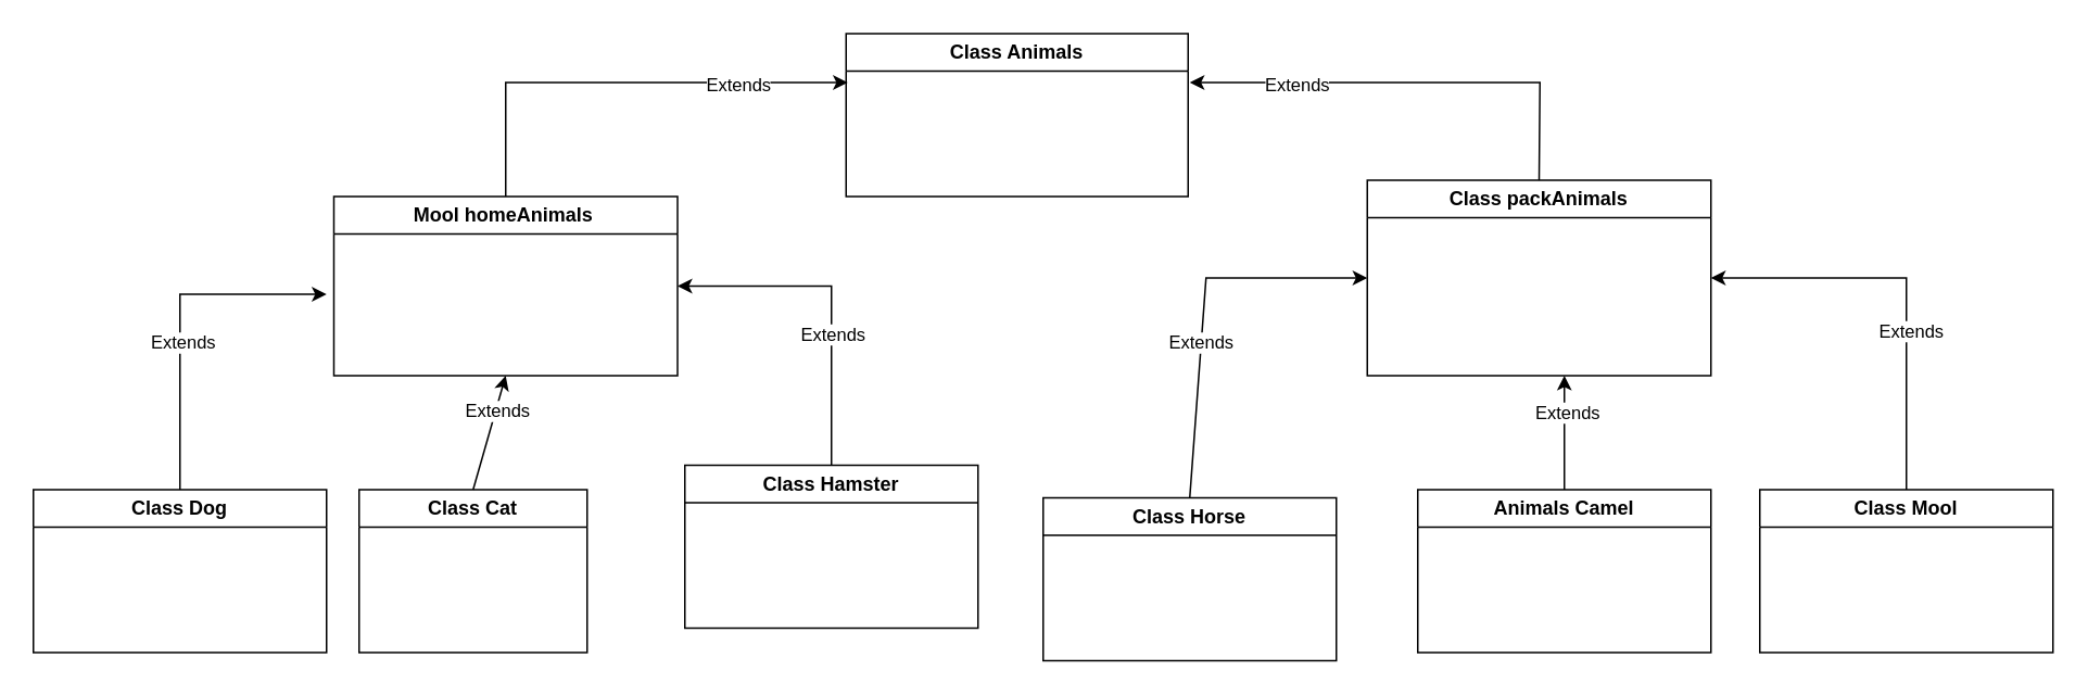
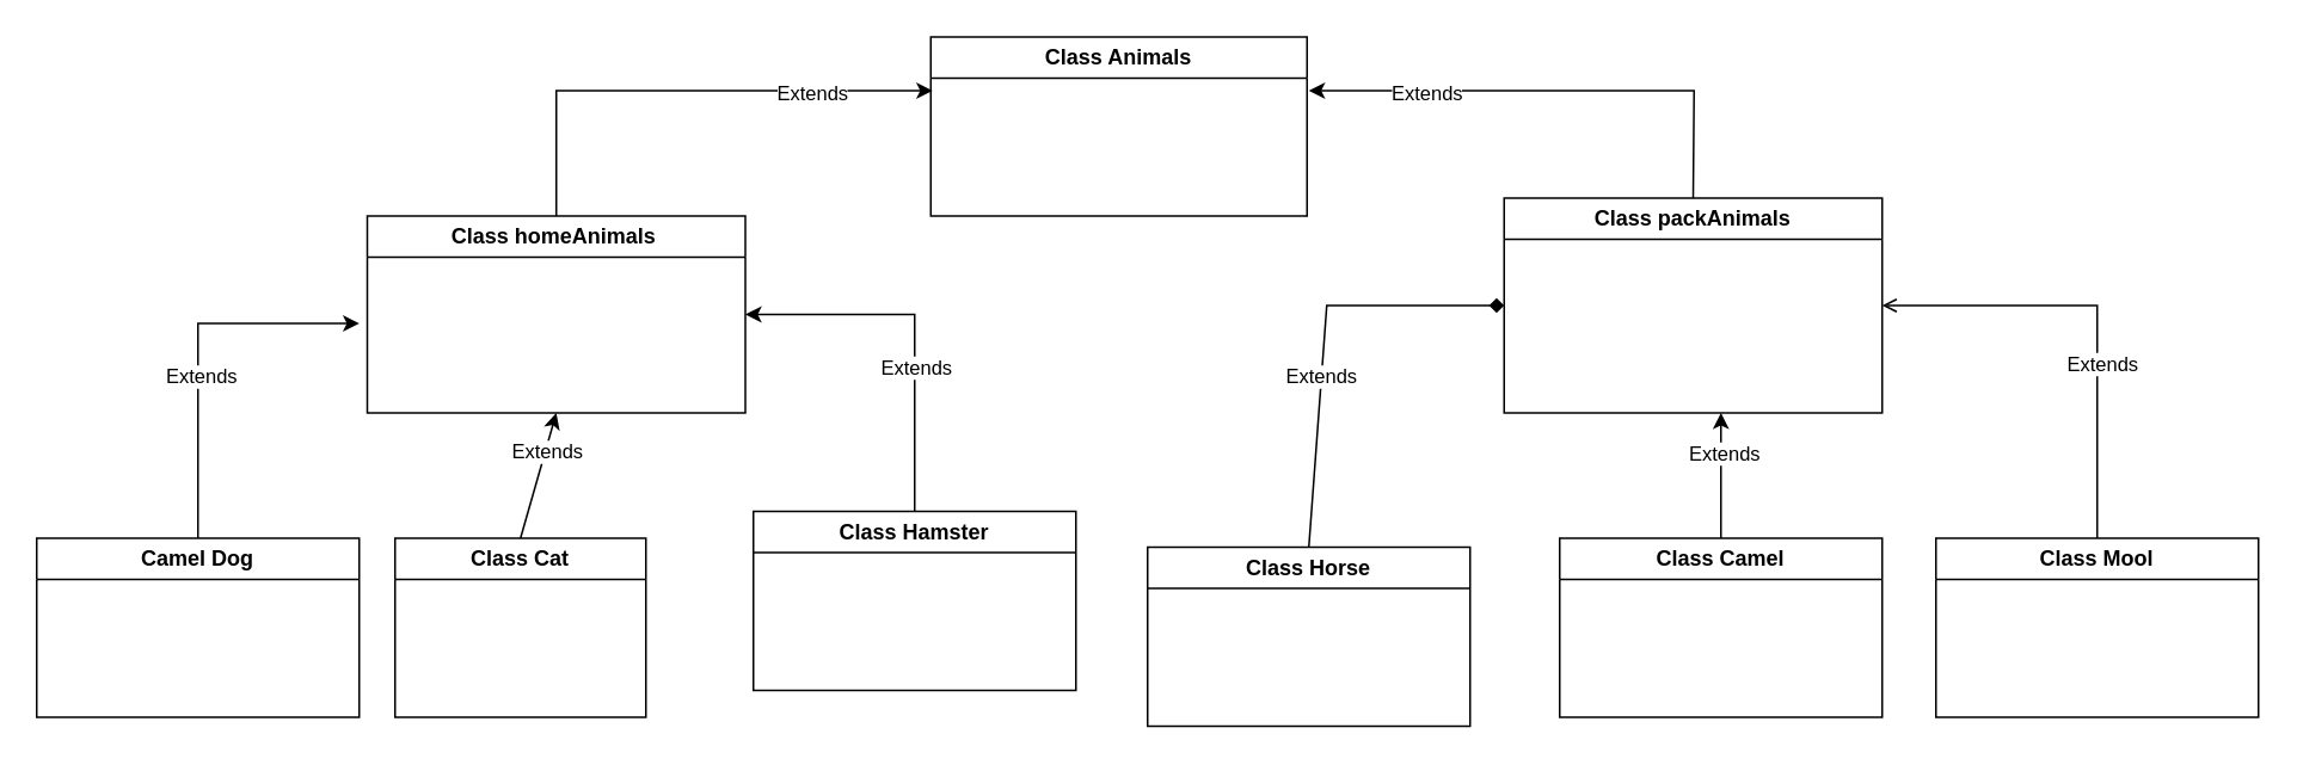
  <mxCell id="0" />
  <mxCell id="1" parent="0" />
  <mxCell id="2" value="Class Animals" style="swimlane;whiteSpace=wrap;html=1;" vertex="1" parent="1"><mxGeometry x="519" y="20" width="210" height="100" as="geometry" /></mxCell>
- <mxCell id="3" value="Class Dog" style="swimlane;whiteSpace=wrap;html=1;" vertex="1" parent="1"><mxGeometry x="20" y="300" width="180" height="100" as="geometry" /></mxCell>
+ <mxCell id="3" value="Camel Dog" style="swimlane;whiteSpace=wrap;html=1;" vertex="1" parent="1"><mxGeometry x="20" y="300" width="180" height="100" as="geometry" /></mxCell>
  <mxCell id="4" value="Class packAnimals" style="swimlane;whiteSpace=wrap;html=1;" vertex="1" parent="1"><mxGeometry x="839" y="110" width="211" height="120" as="geometry" /></mxCell>
- <mxCell id="5" value="Mool homeAnimals&amp;nbsp;" style="swimlane;whiteSpace=wrap;html=1;startSize=23;" vertex="1" parent="1"><mxGeometry x="204.5" y="120" width="211" height="110" as="geometry" /></mxCell>
+ <mxCell id="5" value="Class homeAnimals&amp;nbsp;" style="swimlane;whiteSpace=wrap;html=1;startSize=23;" vertex="1" parent="1"><mxGeometry x="204.5" y="120" width="211" height="110" as="geometry" /></mxCell>
  <mxCell id="6" value="Class Hamster" style="swimlane;whiteSpace=wrap;html=1;" vertex="1" parent="1"><mxGeometry x="420" y="285" width="180" height="100" as="geometry" /></mxCell>
  <mxCell id="7" value="Class Cat" style="swimlane;whiteSpace=wrap;html=1;" vertex="1" parent="1"><mxGeometry x="220" y="300" width="140" height="100" as="geometry" /></mxCell>
  <mxCell id="8" value="Class Mool" style="swimlane;whiteSpace=wrap;html=1;" vertex="1" parent="1"><mxGeometry x="1080" y="300" width="180" height="100" as="geometry" /></mxCell>
- <mxCell id="9" value="Animals Camel" style="swimlane;whiteSpace=wrap;html=1;" vertex="1" parent="1"><mxGeometry x="870" y="300" width="180" height="100" as="geometry" /></mxCell>
+ <mxCell id="9" value="Class Camel" style="swimlane;whiteSpace=wrap;html=1;" vertex="1" parent="1"><mxGeometry x="870" y="300" width="180" height="100" as="geometry" /></mxCell>
  <mxCell id="10" value="Class Horse" style="swimlane;whiteSpace=wrap;html=1;" vertex="1" parent="1"><mxGeometry x="640" y="305" width="180" height="100" as="geometry" /></mxCell>
  <mxCell id="11" value="" style="endArrow=classic;html=1;rounded=0;exitX=0.5;exitY=0;exitDx=0;exitDy=0;" edge="1" parent="1" source="5"><mxGeometry width="50" height="50" relative="1" as="geometry"><mxPoint x="590" y="300" as="sourcePoint" /><mxPoint x="520" y="50" as="targetPoint" /><Array as="points"><mxPoint x="310" y="50" /></Array></mxGeometry></mxCell>
  <mxCell id="12" value="Extends" style="edgeLabel;html=1;align=center;verticalAlign=middle;resizable=0;points=[];" vertex="1" connectable="0" parent="11"><mxGeometry x="0.514" y="-1" relative="1" as="geometry"><mxPoint as="offset" /></mxGeometry></mxCell>
  <mxCell id="13" value="" style="endArrow=classic;html=1;rounded=0;exitX=0.5;exitY=0;exitDx=0;exitDy=0;" edge="1" parent="1" source="4"><mxGeometry width="50" height="50" relative="1" as="geometry"><mxPoint x="590" y="300" as="sourcePoint" /><mxPoint x="730" y="50" as="targetPoint" /><Array as="points"><mxPoint x="945" y="50" /></Array></mxGeometry></mxCell>
  <mxCell id="14" value="Extends" style="edgeLabel;html=1;align=center;verticalAlign=middle;resizable=0;points=[];" vertex="1" connectable="0" parent="13"><mxGeometry x="0.527" y="1" relative="1" as="geometry"><mxPoint as="offset" /></mxGeometry></mxCell>
  <mxCell id="15" value="" style="endArrow=classic;html=1;rounded=0;exitX=0.5;exitY=0;exitDx=0;exitDy=0;" edge="1" parent="1" source="3"><mxGeometry width="50" height="50" relative="1" as="geometry"><mxPoint x="590" y="300" as="sourcePoint" /><mxPoint y="180" as="targetPoint" x="200" /><Array as="points"><mxPoint x="110" y="180" /></Array></mxGeometry></mxCell>
  <mxCell id="16" value="Extends" style="edgeLabel;html=1;align=center;verticalAlign=middle;resizable=0;points=[];" vertex="1" connectable="0" parent="15"><mxGeometry x="-0.133" y="-1" relative="1" as="geometry"><mxPoint as="offset" /></mxGeometry></mxCell>
  <mxCell id="17" value="" style="endArrow=classic;html=1;rounded=0;exitX=0.5;exitY=0;exitDx=0;exitDy=0;entryX=0.5;entryY=1;entryDx=0;entryDy=0;" edge="1" parent="1" source="7" target="5"><mxGeometry width="50" height="50" relative="1" as="geometry"><mxPoint x="590" y="300" as="sourcePoint" /><mxPoint x="640" y="250" as="targetPoint" /></mxGeometry></mxCell>
  <mxCell id="18" value="Extends" style="edgeLabel;html=1;align=center;verticalAlign=middle;resizable=0;points=[];" vertex="1" connectable="0" parent="17"><mxGeometry x="0.4" y="-1" relative="1" as="geometry"><mxPoint as="offset" /></mxGeometry></mxCell>
  <mxCell id="19" value="" style="endArrow=classic;html=1;rounded=0;entryX=1;entryY=0.5;entryDx=0;entryDy=0;exitX=0.5;exitY=0;exitDx=0;exitDy=0;" edge="1" parent="1" source="6" target="5"><mxGeometry width="50" height="50" relative="1" as="geometry"><mxPoint x="590" y="300" as="sourcePoint" /><mxPoint x="640" y="250" as="targetPoint" /><Array as="points"><mxPoint x="510" y="175" /></Array></mxGeometry></mxCell>
  <mxCell id="20" value="Extends" style="edgeLabel;html=1;align=center;verticalAlign=middle;resizable=0;points=[];" vertex="1" connectable="0" parent="19"><mxGeometry x="-0.207" relative="1" as="geometry"><mxPoint as="offset" /></mxGeometry></mxCell>
- <mxCell id="21" value="" style="endArrow=classic;html=1;rounded=0;entryX=0;entryY=0.5;entryDx=0;entryDy=0;exitX=0.5;exitY=0;exitDx=0;exitDy=0;" edge="1" parent="1" source="10" target="4"><mxGeometry width="50" height="50" relative="1" as="geometry"><mxPoint x="590" y="300" as="sourcePoint" /><mxPoint x="640" y="250" as="targetPoint" /><Array as="points"><mxPoint x="740" y="170" /></Array></mxGeometry></mxCell>
+ <mxCell id="21" value="" style="endArrow=diamond;html=1;rounded=0;entryX=0;entryY=0.5;entryDx=0;entryDy=0;exitX=0.5;exitY=0;exitDx=0;exitDy=0;" edge="1" parent="1" source="10" target="4"><mxGeometry width="50" height="50" relative="1" as="geometry"><mxPoint x="590" y="300" as="sourcePoint" /><mxPoint x="640" y="250" as="targetPoint" /><Array as="points"><mxPoint x="740" y="170" /></Array></mxGeometry></mxCell>
  <mxCell id="22" value="Extends" style="edgeLabel;html=1;align=center;verticalAlign=middle;resizable=0;points=[];" vertex="1" connectable="0" parent="21"><mxGeometry x="-0.179" y="1" relative="1" as="geometry"><mxPoint as="offset" /></mxGeometry></mxCell>
  <mxCell id="23" value="" style="endArrow=classic;html=1;rounded=0;exitX=0.5;exitY=0;exitDx=0;exitDy=0;" edge="1" parent="1" source="9"><mxGeometry width="50" height="50" relative="1" as="geometry"><mxPoint x="590" y="300" as="sourcePoint" /><mxPoint x="960" y="230" as="targetPoint" /></mxGeometry></mxCell>
  <mxCell id="24" value="Extends" style="edgeLabel;html=1;align=center;verticalAlign=middle;resizable=0;points=[];" vertex="1" connectable="0" parent="23"><mxGeometry x="0.371" y="-1" relative="1" as="geometry"><mxPoint as="offset" /></mxGeometry></mxCell>
- <mxCell id="25" value="" style="endArrow=classic;html=1;rounded=0;entryX=1;entryY=0.5;entryDx=0;entryDy=0;exitX=0.5;exitY=0;exitDx=0;exitDy=0;" edge="1" parent="1" source="8" target="4"><mxGeometry width="50" height="50" relative="1" as="geometry"><mxPoint x="590" y="300" as="sourcePoint" /><mxPoint x="640" y="250" as="targetPoint" /><Array as="points"><mxPoint x="1170" y="170" /></Array></mxGeometry></mxCell>
+ <mxCell id="25" value="" style="endArrow=open;html=1;rounded=0;entryX=1;entryY=0.5;entryDx=0;entryDy=0;exitX=0.5;exitY=0;exitDx=0;exitDy=0;" edge="1" parent="1" source="8" target="4"><mxGeometry width="50" height="50" relative="1" as="geometry"><mxPoint x="590" y="300" as="sourcePoint" /><mxPoint x="640" y="250" as="targetPoint" /><Array as="points"><mxPoint x="1170" y="170" /></Array></mxGeometry></mxCell>
  <mxCell id="26" value="Extends" style="edgeLabel;html=1;align=center;verticalAlign=middle;resizable=0;points=[];" vertex="1" connectable="0" parent="25"><mxGeometry x="-0.216" y="-2" relative="1" as="geometry"><mxPoint as="offset" /></mxGeometry></mxCell>
